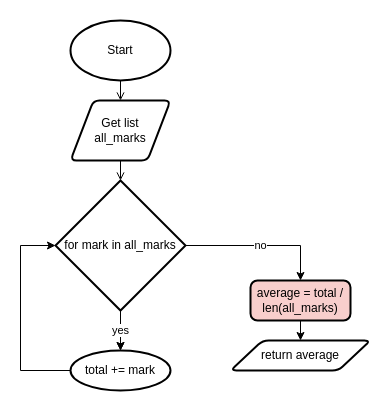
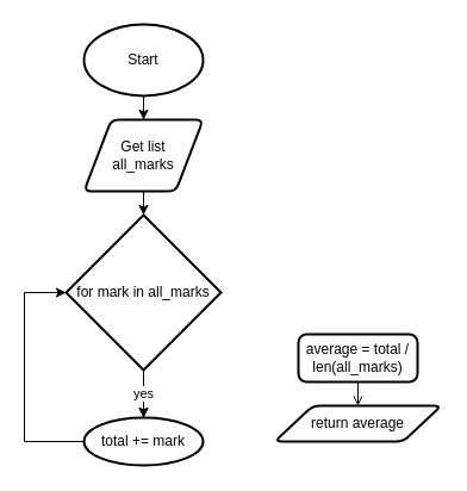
  <mxCell id="0" />
  <mxCell id="1" parent="0" />
- <mxCell id="2" value="" style="edgeStyle=none;html=1;endArrow=open;" edge="1" parent="1" source="3" target="5"><mxGeometry relative="1" as="geometry" /></mxCell>
+ <mxCell id="2" value="" style="edgeStyle=none;html=1;" edge="1" parent="1" source="3" target="5"><mxGeometry relative="1" as="geometry" /></mxCell>
  <mxCell id="3" value="Start" style="strokeWidth=2;html=1;shape=mxgraph.flowchart.start_1;whiteSpace=wrap;" vertex="1" parent="1"><mxGeometry x="70" y="20" width="100" height="60" as="geometry" /></mxCell>
- <mxCell id="4" value="" style="edgeStyle=none;html=1;endArrow=open;" edge="1" parent="1" source="5" target="9"><mxGeometry relative="1" as="geometry" /></mxCell>
+ <mxCell id="4" value="" style="edgeStyle=none;html=1;" edge="1" parent="1" source="5" target="9"><mxGeometry relative="1" as="geometry" /></mxCell>
  <mxCell id="5" value="Get list&lt;br&gt;all_marks" style="shape=parallelogram;html=1;strokeWidth=2;perimeter=parallelogramPerimeter;whiteSpace=wrap;rounded=1;arcSize=12;size=0.23;" vertex="1" parent="1"><mxGeometry x="70" y="100" width="100" height="60" as="geometry" /></mxCell>
  <mxCell id="6" value="" style="edgeStyle=none;html=1;" edge="1" parent="1" source="9" target="11"><mxGeometry relative="1" as="geometry" /></mxCell>
  <mxCell id="7" value="yes" style="edgeStyle=orthogonalEdgeStyle;rounded=0;html=1;" edge="1" parent="1" source="9" target="11"><mxGeometry relative="1" as="geometry" /></mxCell>
- <mxCell id="8" value="no" style="edgeStyle=orthogonalEdgeStyle;rounded=0;html=1;exitX=1;exitY=0.5;exitDx=0;exitDy=0;exitPerimeter=0;entryX=0.5;entryY=0;entryDx=0;entryDy=0;" edge="1" parent="1" source="9" target="13"><mxGeometry relative="1" as="geometry"><mxPoint x="270" y="245" as="targetPoint" /></mxGeometry></mxCell>
  <mxCell id="9" value="for mark in all_marks" style="strokeWidth=2;html=1;shape=mxgraph.flowchart.decision;whiteSpace=wrap;" vertex="1" parent="1"><mxGeometry x="55" y="180" width="130" height="130" as="geometry" /></mxCell>
  <mxCell id="10" style="edgeStyle=orthogonalEdgeStyle;html=1;exitX=0;exitY=0.5;exitDx=0;exitDy=0;entryX=0;entryY=0.5;entryDx=0;entryDy=0;entryPerimeter=0;rounded=0;" edge="1" parent="1" source="11" target="9"><mxGeometry relative="1" as="geometry"><Array as="points"><mxPoint x="20" y="370" /><mxPoint x="20" y="245" /></Array></mxGeometry></mxCell>
  <mxCell id="11" value="total += mark" style="ellipse;whiteSpace=wrap;html=1;absoluteArcSize=1;arcSize=14;strokeWidth=2;" vertex="1" parent="1"><mxGeometry x="70" y="350" width="100" height="40" as="geometry" /></mxCell>
- <mxCell id="12" value="" style="edgeStyle=orthogonalEdgeStyle;rounded=0;html=1;" edge="1" parent="1" source="13" target="14"><mxGeometry relative="1" as="geometry" /></mxCell>
- <mxCell id="13" value="average = total / len(all_marks)" style="rounded=1;whiteSpace=wrap;html=1;absoluteArcSize=1;arcSize=14;strokeWidth=2;fillColor=#f8cecc;" vertex="1" parent="1"><mxGeometry x="250" y="280" width="100" height="40" as="geometry" /></mxCell>
+ <mxCell id="12" value="" style="edgeStyle=orthogonalEdgeStyle;rounded=0;html=1;endArrow=open;" edge="1" parent="1" source="13" target="14"><mxGeometry relative="1" as="geometry" /></mxCell>
+ <mxCell id="13" value="average = total / len(all_marks)" style="rounded=1;whiteSpace=wrap;html=1;absoluteArcSize=1;arcSize=14;strokeWidth=2;" vertex="1" parent="1"><mxGeometry x="250" y="280" width="100" height="40" as="geometry" /></mxCell>
  <mxCell id="14" value="return average" style="shape=parallelogram;html=1;strokeWidth=2;perimeter=parallelogramPerimeter;whiteSpace=wrap;rounded=1;arcSize=12;size=0.23;" vertex="1" parent="1"><mxGeometry x="230" y="340" width="140" height="30" as="geometry" /></mxCell>
